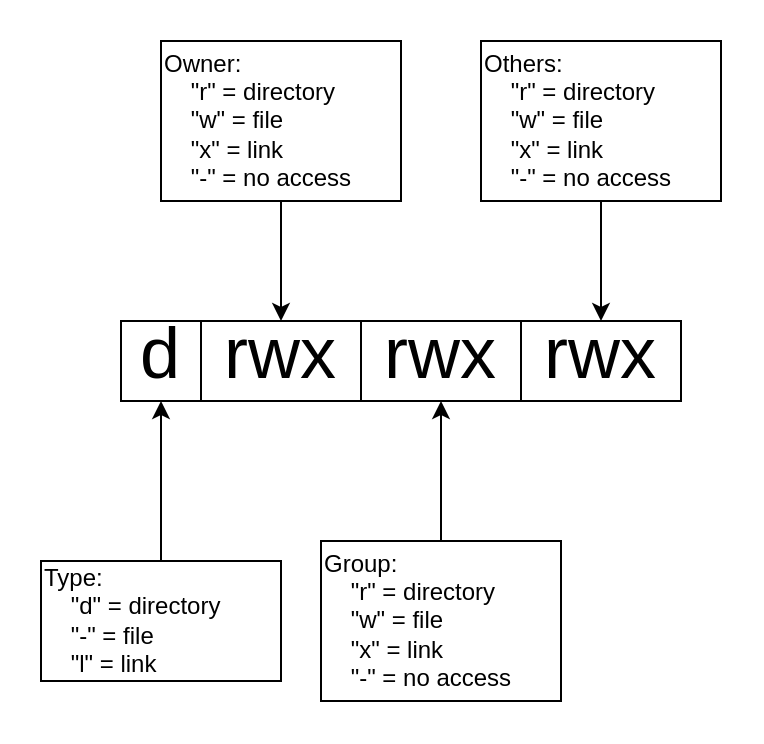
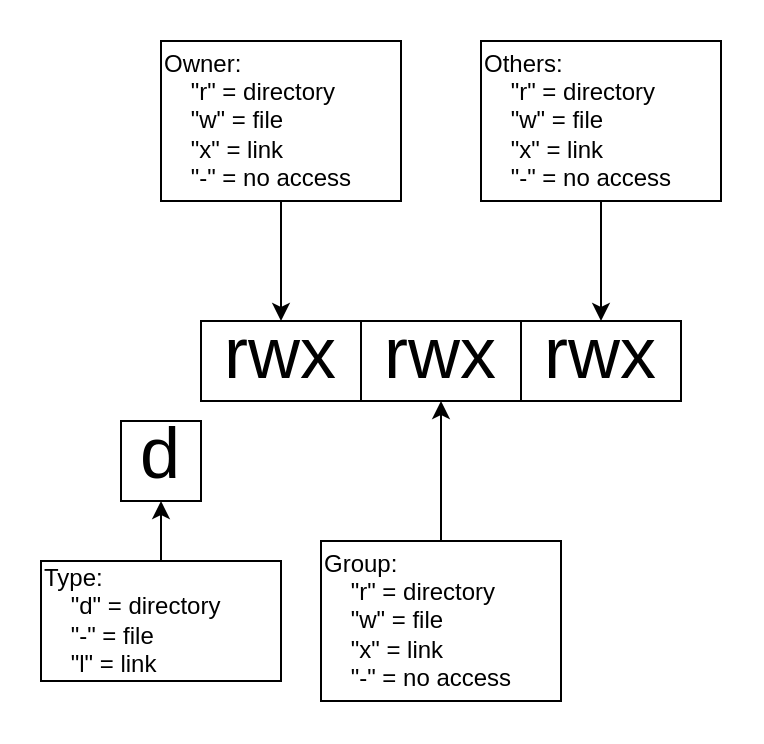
  <mxCell id="0" />
  <mxCell id="1" parent="0" />
- <mxCell id="2" value="&lt;div style=&quot;font-size: 36px;&quot;&gt;d&lt;/div&gt;" style="rounded=0;whiteSpace=wrap;html=1;align=center;horizontal=1;verticalAlign=bottom;" vertex="1" parent="1"><mxGeometry x="60" y="160" width="40" height="40" as="geometry" /></mxCell>
+ <mxCell id="2" value="&lt;div style=&quot;font-size: 36px;&quot;&gt;d&lt;/div&gt;" style="rounded=0;whiteSpace=wrap;html=1;align=center;horizontal=1;verticalAlign=bottom;" vertex="1" parent="1"><mxGeometry x="60" y="210" width="40" height="40" as="geometry" /></mxCell>
  <mxCell id="3" value="rwx" style="rounded=0;whiteSpace=wrap;html=1;fontSize=36;verticalAlign=bottom;" vertex="1" parent="1"><mxGeometry x="100" y="160" width="80" height="40" as="geometry" /></mxCell>
  <mxCell id="4" value="rwx" style="rounded=0;whiteSpace=wrap;html=1;fontSize=36;verticalAlign=bottom;" vertex="1" parent="1"><mxGeometry x="180" y="160" width="80" height="40" as="geometry" /></mxCell>
  <mxCell id="5" value="rwx" style="rounded=0;whiteSpace=wrap;html=1;fontSize=36;verticalAlign=bottom;" vertex="1" parent="1"><mxGeometry x="260" y="160" width="80" height="40" as="geometry" /></mxCell>
  <mxCell id="6" style="edgeStyle=orthogonalEdgeStyle;rounded=0;orthogonalLoop=1;jettySize=auto;html=1;exitX=0.5;exitY=0;exitDx=0;exitDy=0;entryX=0.5;entryY=1;entryDx=0;entryDy=0;" edge="1" parent="1" source="7" target="2"><mxGeometry relative="1" as="geometry" /></mxCell>
  <mxCell id="7" value="&lt;div&gt;Type:&lt;/div&gt;&lt;div&gt;&amp;nbsp;&amp;nbsp;&amp;nbsp; &quot;d&quot; = directory&lt;/div&gt;&lt;div&gt;&amp;nbsp;&amp;nbsp;&amp;nbsp; &quot;-&quot; = file&lt;/div&gt;&lt;div&gt;&amp;nbsp;&amp;nbsp;&amp;nbsp; &quot;l&quot; = link&lt;br&gt;&lt;/div&gt;" style="rounded=0;whiteSpace=wrap;html=1;align=left;" vertex="1" parent="1"><mxGeometry x="20" y="280" width="120" height="60" as="geometry" /></mxCell>
  <mxCell id="8" style="edgeStyle=orthogonalEdgeStyle;rounded=0;orthogonalLoop=1;jettySize=auto;html=1;entryX=0.5;entryY=0;entryDx=0;entryDy=0;" edge="1" parent="1" source="9" target="3"><mxGeometry relative="1" as="geometry" /></mxCell>
  <mxCell id="9" value="&lt;div&gt;Owner:&lt;/div&gt;&lt;div&gt;&amp;nbsp;&amp;nbsp;&amp;nbsp; &quot;r&quot; = directory&lt;/div&gt;&lt;div&gt;&amp;nbsp;&amp;nbsp;&amp;nbsp; &quot;w&quot; = file&lt;/div&gt;&lt;div&gt;&amp;nbsp;&amp;nbsp;&amp;nbsp; &quot;x&quot; = link&lt;/div&gt;&lt;div&gt;&amp;nbsp;&amp;nbsp;&amp;nbsp; &quot;-&quot; = no access&lt;br&gt;&lt;/div&gt;" style="rounded=0;whiteSpace=wrap;html=1;align=left;" vertex="1" parent="1"><mxGeometry x="80" y="20" width="120" height="80" as="geometry" /></mxCell>
  <mxCell id="10" style="edgeStyle=orthogonalEdgeStyle;rounded=0;orthogonalLoop=1;jettySize=auto;html=1;entryX=0.5;entryY=1;entryDx=0;entryDy=0;" edge="1" parent="1" source="11" target="4"><mxGeometry relative="1" as="geometry" /></mxCell>
  <mxCell id="11" value="&lt;div&gt;Group:&lt;/div&gt;&lt;div&gt;&amp;nbsp;&amp;nbsp;&amp;nbsp; &quot;r&quot; = directory&lt;/div&gt;&lt;div&gt;&amp;nbsp;&amp;nbsp;&amp;nbsp; &quot;w&quot; = file&lt;/div&gt;&lt;div&gt;&amp;nbsp;&amp;nbsp;&amp;nbsp; &quot;x&quot; = link&lt;/div&gt;&lt;div&gt;&amp;nbsp;&amp;nbsp;&amp;nbsp; &quot;-&quot; = no access&lt;br&gt;&lt;/div&gt;" style="rounded=0;whiteSpace=wrap;html=1;align=left;" vertex="1" parent="1"><mxGeometry x="160" y="270" width="120" height="80" as="geometry" /></mxCell>
  <mxCell id="12" style="edgeStyle=orthogonalEdgeStyle;rounded=0;orthogonalLoop=1;jettySize=auto;html=1;entryX=0.5;entryY=0;entryDx=0;entryDy=0;" edge="1" parent="1" source="13" target="5"><mxGeometry relative="1" as="geometry" /></mxCell>
  <mxCell id="13" value="&lt;div&gt;Others:&lt;/div&gt;&lt;div&gt;&amp;nbsp;&amp;nbsp;&amp;nbsp; &quot;r&quot; = directory&lt;/div&gt;&lt;div&gt;&amp;nbsp;&amp;nbsp;&amp;nbsp; &quot;w&quot; = file&lt;/div&gt;&lt;div&gt;&amp;nbsp;&amp;nbsp;&amp;nbsp; &quot;x&quot; = link&lt;/div&gt;&lt;div&gt;&amp;nbsp;&amp;nbsp;&amp;nbsp; &quot;-&quot; = no access&lt;br&gt;&lt;/div&gt;" style="rounded=0;whiteSpace=wrap;html=1;align=left;" vertex="1" parent="1"><mxGeometry x="240" y="20" width="120" height="80" as="geometry" /></mxCell>
